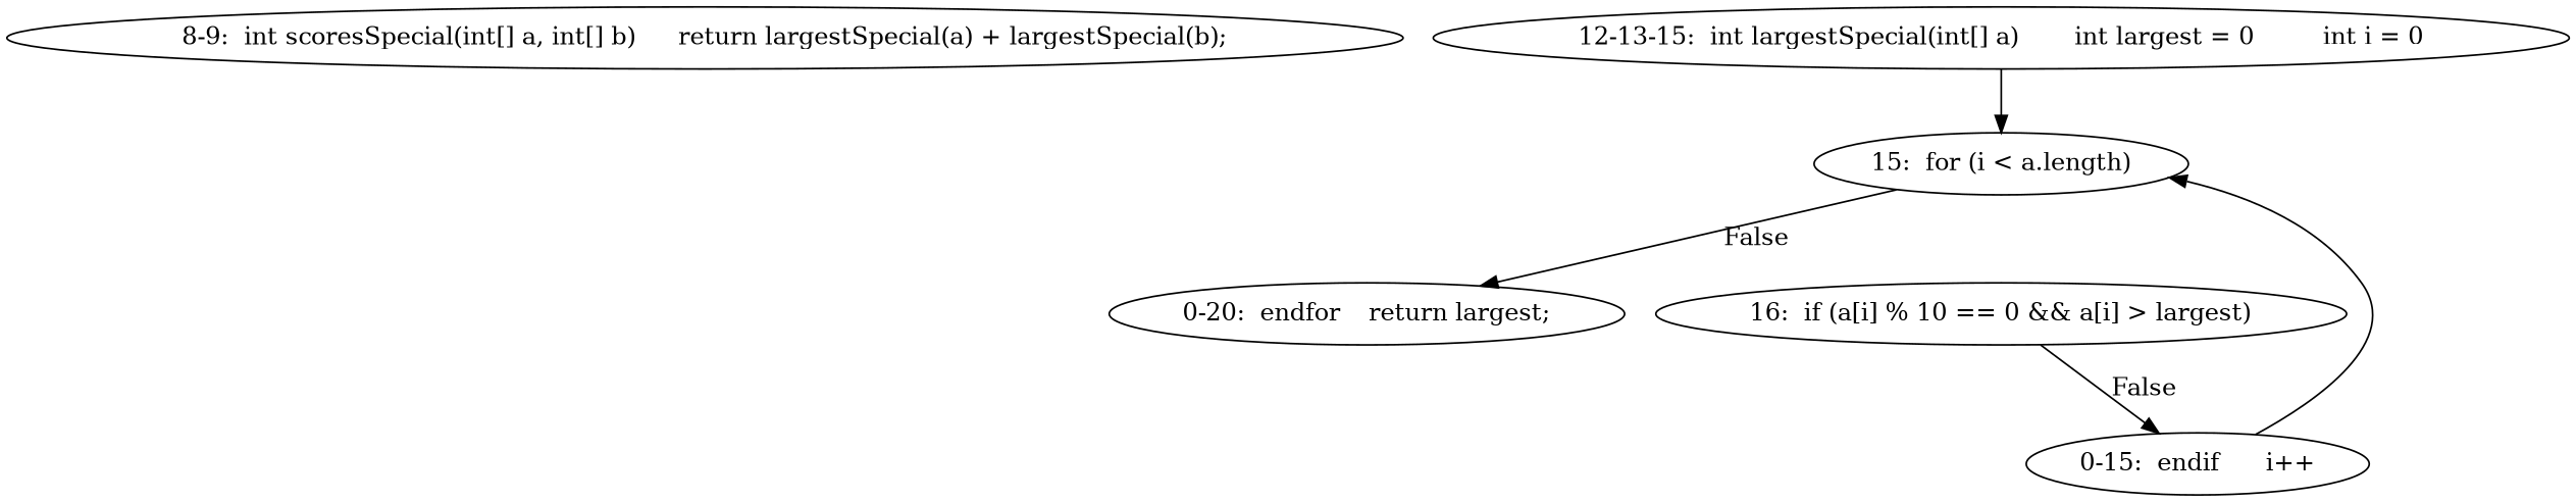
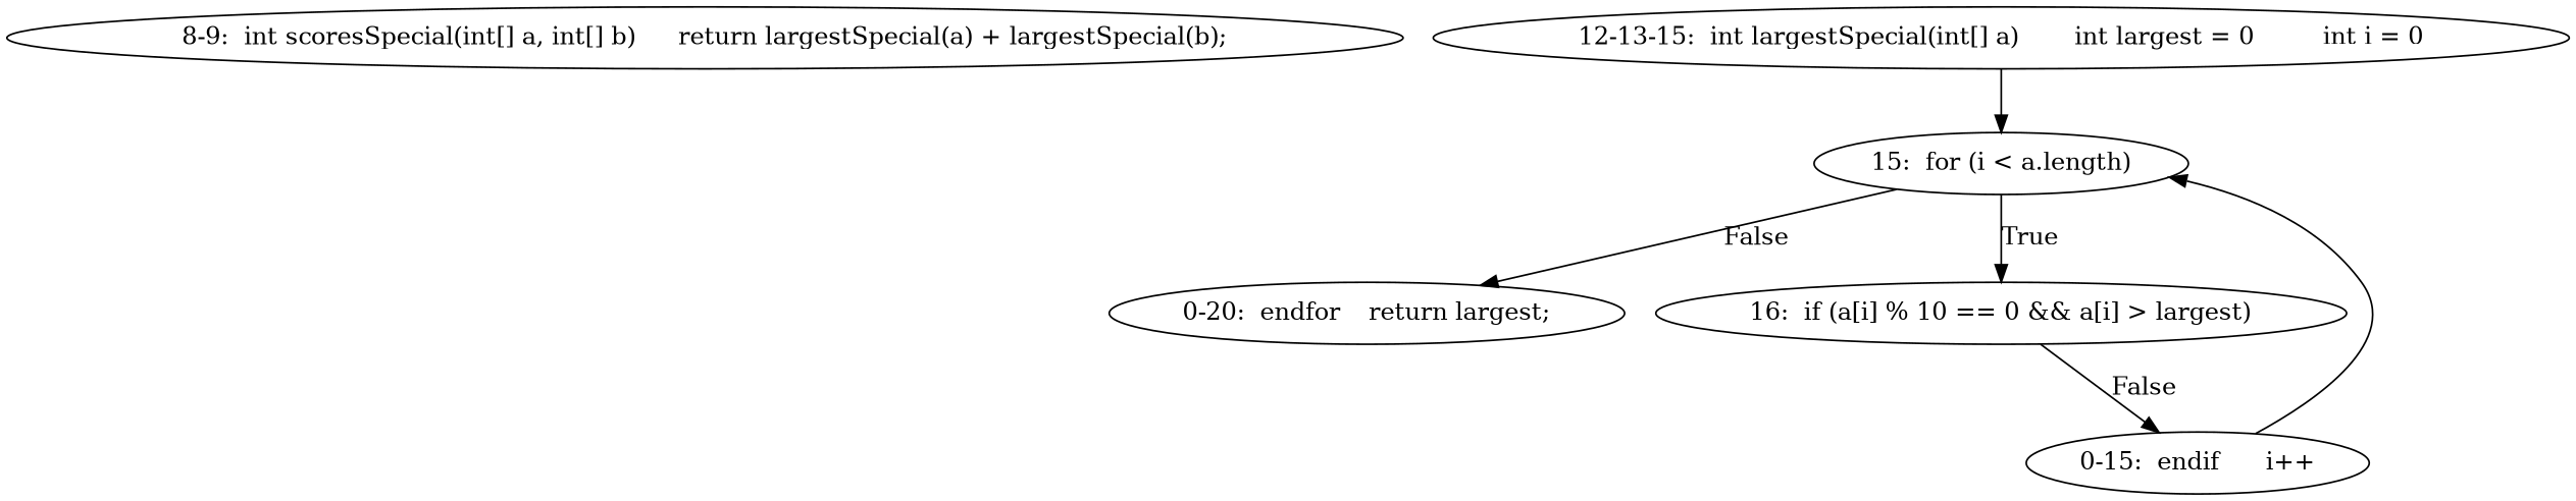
  digraph {
    n1 [label="8-9:  int scoresSpecial(int[] a, int[] b)	return largestSpecial(a) + largestSpecial(b);"]
    n2 [label="12-13-15:  int largestSpecial(int[] a)	int largest = 0	int i = 0"]
    n3 [label="15:  for (i < a.length)"]
    n4 [label="0-20:  endfor	return largest;"]
    n5 [label="16:  if (a[i] % 10 == 0 && a[i] > largest)"]
    n6 [label="0-15:  endif	i++"]
    n2 -> n3
    n3 -> n4 [label=False]
+   n3 -> n5 [label=True]
    n5 -> n6 [label=False]
    n6 -> n3
  }
